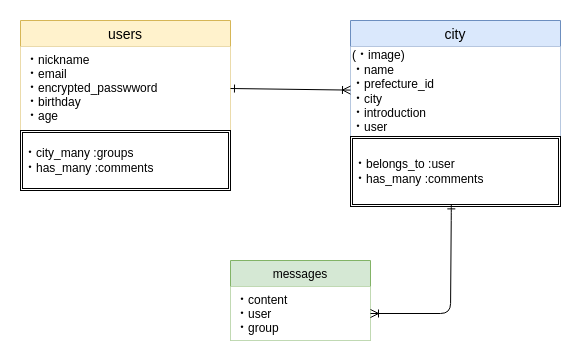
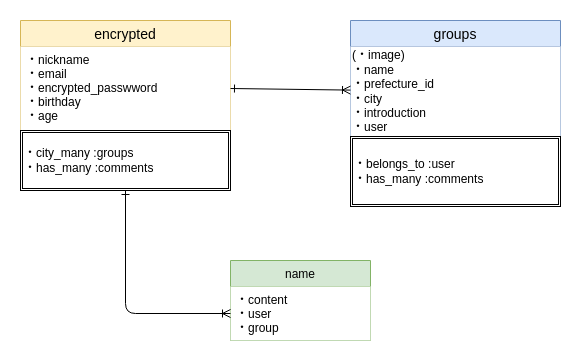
  <mxCell id="0" />
  <mxCell id="1" parent="0" />
- <mxCell id="2" value="city" style="swimlane;fontStyle=0;childLayout=stackLayout;horizontal=1;startSize=26;horizontalStack=0;resizeParent=1;resizeParentMax=0;resizeLast=0;collapsible=1;marginBottom=0;align=center;fontSize=14;fillColor=#dae8fc;strokeColor=#6c8ebf;" parent="1" vertex="1"><mxGeometry x="350" y="20" width="210" height="186" as="geometry" /></mxCell>
+ <mxCell id="2" value="groups" style="swimlane;fontStyle=0;childLayout=stackLayout;horizontal=1;startSize=26;horizontalStack=0;resizeParent=1;resizeParentMax=0;resizeLast=0;collapsible=1;marginBottom=0;align=center;fontSize=14;fillColor=#dae8fc;strokeColor=#6c8ebf;" parent="1" vertex="1"><mxGeometry x="350" y="20" width="210" height="186" as="geometry" /></mxCell>
  <mxCell id="3" value="(・image)&lt;br&gt;・name&lt;br&gt;・prefecture_id&lt;br&gt;・city&lt;br&gt;・introduction&lt;br&gt;・user" style="text;html=1;align=left;verticalAlign=middle;resizable=0;points=[];autosize=1;strokeColor=none;fillColor=default;" parent="2" vertex="1"><mxGeometry y="26" width="210" height="90" as="geometry" /></mxCell>
  <mxCell id="4" value="&lt;div&gt;&lt;span&gt;・belongs_to :user&lt;/span&gt;&lt;/div&gt;&lt;div&gt;&lt;span&gt;・has_many :comments&lt;/span&gt;&lt;/div&gt;" style="shape=ext;double=1;rounded=0;whiteSpace=wrap;html=1;align=left;direction=west;" parent="2" vertex="1"><mxGeometry y="116" width="210" height="70" as="geometry" /></mxCell>
- <mxCell id="5" value="users" style="swimlane;fontStyle=0;childLayout=stackLayout;horizontal=1;startSize=26;horizontalStack=0;resizeParent=1;resizeParentMax=0;resizeLast=0;collapsible=1;marginBottom=0;align=center;fontSize=14;fillColor=#fff2cc;strokeColor=#d6b656;" parent="1" vertex="1"><mxGeometry x="20" y="20" width="210" height="110" as="geometry" /></mxCell>
+ <mxCell id="5" value="encrypted" style="swimlane;fontStyle=0;childLayout=stackLayout;horizontal=1;startSize=26;horizontalStack=0;resizeParent=1;resizeParentMax=0;resizeLast=0;collapsible=1;marginBottom=0;align=center;fontSize=14;fillColor=#fff2cc;strokeColor=#d6b656;" parent="1" vertex="1"><mxGeometry x="20" y="20" width="210" height="110" as="geometry" /></mxCell>
  <mxCell id="6" value="・nickname&#10;・email&#10;・encrypted_passwword&#10;・birthday&#10;・age&#10;" style="text;spacingLeft=4;spacingRight=4;overflow=hidden;rotatable=0;points=[[0,0.5],[1,0.5]];portConstraint=eastwest;fontSize=12;fillColor=default;" parent="5" vertex="1"><mxGeometry y="26" width="210" height="84" as="geometry" /></mxCell>
- <mxCell id="7" value="messages" style="swimlane;fontStyle=0;childLayout=stackLayout;horizontal=1;startSize=26;fillColor=#d5e8d4;horizontalStack=0;resizeParent=1;resizeParentMax=0;resizeLast=0;collapsible=1;marginBottom=0;strokeColor=#82b366;" parent="1" vertex="1"><mxGeometry x="230" y="260" width="140" height="80" as="geometry" /></mxCell>
+ <mxCell id="7" value="name" style="swimlane;fontStyle=0;childLayout=stackLayout;horizontal=1;startSize=26;fillColor=#d5e8d4;horizontalStack=0;resizeParent=1;resizeParentMax=0;resizeLast=0;collapsible=1;marginBottom=0;strokeColor=#82b366;" parent="1" vertex="1"><mxGeometry x="230" y="260" width="140" height="80" as="geometry" /></mxCell>
  <mxCell id="8" value="・content&#10;・user&#10;・group" style="text;strokeColor=none;fillColor=default;align=left;verticalAlign=top;spacingLeft=4;spacingRight=4;overflow=hidden;rotatable=0;points=[[0,0.5],[1,0.5]];portConstraint=eastwest;" parent="7" vertex="1"><mxGeometry y="26" width="140" height="54" as="geometry" /></mxCell>
  <mxCell id="9" style="edgeStyle=none;html=1;endArrow=ERoneToMany;endFill=0;startArrow=ERone;startFill=0;exitX=1;exitY=0.5;exitDx=0;exitDy=0;" parent="1" source="6" target="3" edge="1"><mxGeometry relative="1" as="geometry"><mxPoint x="260" y="100" as="sourcePoint" /><mxPoint x="290" y="100" as="targetPoint" /></mxGeometry></mxCell>
- <mxCell id="11" value="" style="edgeStyle=segmentEdgeStyle;endArrow=ERoneToMany;html=1;entryX=1;entryY=0.5;entryDx=0;entryDy=0;endFill=0;startArrow=ERone;startFill=0;exitX=0.52;exitY=0.023;exitDx=0;exitDy=0;exitPerimeter=0;" parent="1" source="4" target="8" edge="1"><mxGeometry width="50" height="50" relative="1" as="geometry"><mxPoint x="450" y="210" as="sourcePoint" /><mxPoint x="641.8" y="266.15" as="targetPoint" /><Array as="points"><mxPoint x="451" y="210" /><mxPoint x="450" y="210" /><mxPoint x="450" y="313" /></Array></mxGeometry></mxCell>
+ <mxCell id="10" value="" style="edgeStyle=segmentEdgeStyle;endArrow=ERoneToMany;html=1;entryX=0;entryY=0.5;entryDx=0;entryDy=0;startArrow=ERone;startFill=0;endFill=0;exitX=0.5;exitY=1;exitDx=0;exitDy=0;" parent="1" source="12" target="8" edge="1"><mxGeometry width="50" height="50" relative="1" as="geometry"><mxPoint x="80" y="200" as="sourcePoint" /><mxPoint x="380" y="150" as="targetPoint" /><Array as="points"><mxPoint x="125" y="313" /></Array></mxGeometry></mxCell>
  <mxCell id="12" value="&lt;div&gt;&lt;span&gt;・city_many :groups&lt;/span&gt;&lt;br&gt;&lt;/div&gt;&lt;div&gt;&lt;span&gt;・has_many :comments&lt;/span&gt;&lt;br&gt;&lt;/div&gt;" style="shape=ext;double=1;rounded=0;whiteSpace=wrap;html=1;align=left;" parent="1" vertex="1"><mxGeometry x="20" y="130" width="210" height="60" as="geometry" /></mxCell>
